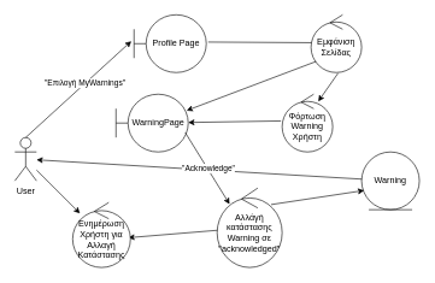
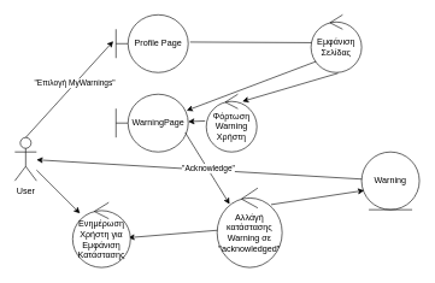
  <mxCell id="0" />
  <mxCell id="1" parent="0" />
  <mxCell id="2" value="User&lt;div&gt;&lt;br&gt;&lt;/div&gt;" style="shape=umlActor;verticalLabelPosition=bottom;verticalAlign=top;html=1;outlineConnect=0;" parent="1" vertex="1"><mxGeometry x="20" y="190" width="30" height="60" as="geometry" /></mxCell>
- <mxCell id="3" value="Profile Page" style="shape=umlBoundary;whiteSpace=wrap;html=1;" vertex="1" parent="1"><mxGeometry x="185" y="20" width="100" height="80" as="geometry" /></mxCell>
+ <mxCell id="3" value="Profile Page" style="shape=umlBoundary;whiteSpace=wrap;html=1;" vertex="1" parent="1"><mxGeometry x="160" y="20" width="100" height="80" as="geometry" /></mxCell>
  <mxCell id="4" value="" style="endArrow=classic;html=1;rounded=0;entryX=-0.038;entryY=0.457;entryDx=0;entryDy=0;entryPerimeter=0;exitX=0.5;exitY=0;exitDx=0;exitDy=0;exitPerimeter=0;" edge="1" parent="1" source="2" target="3"><mxGeometry width="50" height="50" relative="1" as="geometry"><mxPoint x="30" y="160" as="sourcePoint" /><mxPoint x="80" y="110" as="targetPoint" /></mxGeometry></mxCell>
  <mxCell id="5" value="&quot;Eπιλογή MyWarnings&quot;" style="edgeLabel;html=1;align=center;verticalAlign=middle;resizable=0;points=[];" vertex="1" connectable="0" parent="4"><mxGeometry x="0.12" y="1" relative="1" as="geometry"><mxPoint as="offset" /></mxGeometry></mxCell>
  <mxCell id="6" value="" style="endArrow=none;html=1;rounded=0;exitX=1.026;exitY=0.472;exitDx=0;exitDy=0;exitPerimeter=0;entryX=0.026;entryY=0.483;entryDx=0;entryDy=0;entryPerimeter=0;" edge="1" parent="1" source="3" target="7"><mxGeometry width="50" height="50" relative="1" as="geometry"><mxPoint x="360" y="30" as="sourcePoint" /><mxPoint x="410" y="-20" as="targetPoint" /></mxGeometry></mxCell>
  <mxCell id="7" value="Εμφάνιση Σελίδας" style="ellipse;shape=umlControl;whiteSpace=wrap;html=1;" vertex="1" parent="1"><mxGeometry x="430" y="20" width="70" height="80" as="geometry" /></mxCell>
  <mxCell id="8" value="WarningPage" style="shape=umlBoundary;whiteSpace=wrap;html=1;" vertex="1" parent="1"><mxGeometry x="160" y="130" width="100" height="80" as="geometry" /></mxCell>
  <mxCell id="9" value="Warning" style="ellipse;shape=umlEntity;whiteSpace=wrap;html=1;" vertex="1" parent="1"><mxGeometry x="500" y="210" width="80" height="80" as="geometry" /></mxCell>
  <mxCell id="10" value="" style="endArrow=classic;html=1;rounded=0;exitX=0.1;exitY=0.808;exitDx=0;exitDy=0;exitPerimeter=0;entryX=0.978;entryY=0.283;entryDx=0;entryDy=0;entryPerimeter=0;" edge="1" parent="1" source="7" target="8"><mxGeometry width="50" height="50" relative="1" as="geometry"><mxPoint x="260" y="240" as="sourcePoint" /><mxPoint x="252" y="190" as="targetPoint" /></mxGeometry></mxCell>
  <mxCell id="11" value="" style="endArrow=classic;html=1;rounded=0;" edge="1" parent="1" source="9" target="2"><mxGeometry width="50" height="50" relative="1" as="geometry"><mxPoint x="510" y="110" as="sourcePoint" /><mxPoint x="450" y="160" as="targetPoint" /></mxGeometry></mxCell>
  <mxCell id="12" value="" style="endArrow=classic;html=1;rounded=0;" edge="1" parent="1" source="2" target="18"><mxGeometry width="50" height="50" relative="1" as="geometry"><mxPoint x="70" y="220" as="sourcePoint" /><mxPoint x="120" y="170" as="targetPoint" /></mxGeometry></mxCell>
  <mxCell id="13" value="" style="endArrow=classic;html=1;rounded=0;exitX=0.958;exitY=0.663;exitDx=0;exitDy=0;exitPerimeter=0;entryX=0.191;entryY=0.202;entryDx=0;entryDy=0;entryPerimeter=0;" edge="1" parent="1" source="8" target="15"><mxGeometry width="50" height="50" relative="1" as="geometry"><mxPoint x="350" y="310" as="sourcePoint" /><mxPoint x="310" y="230" as="targetPoint" /></mxGeometry></mxCell>
  <mxCell id="14" value="&quot;Αcknowledge&quot;" style="edgeLabel;html=1;align=center;verticalAlign=middle;resizable=0;points=[];" vertex="1" connectable="0" parent="13"><mxGeometry x="0.013" y="1" relative="1" as="geometry"><mxPoint as="offset" /></mxGeometry></mxCell>
  <mxCell id="15" value="Αλλάγή κατάστασης Warning σε&lt;div&gt;&quot;acknowledged&quot;&lt;/div&gt;" style="ellipse;shape=umlControl;whiteSpace=wrap;html=1;" vertex="1" parent="1"><mxGeometry x="300" y="260" width="90" height="110" as="geometry" /></mxCell>
  <mxCell id="16" value="" style="endArrow=classic;html=1;rounded=0;exitX=0.83;exitY=0.208;exitDx=0;exitDy=0;exitPerimeter=0;entryX=0.043;entryY=0.667;entryDx=0;entryDy=0;entryPerimeter=0;" edge="1" parent="1" source="15" target="9"><mxGeometry width="50" height="50" relative="1" as="geometry"><mxPoint x="480" y="280" as="sourcePoint" /><mxPoint x="530" y="230" as="targetPoint" /></mxGeometry></mxCell>
  <mxCell id="17" value="" style="endArrow=classic;html=1;rounded=0;entryX=0.963;entryY=0.542;entryDx=0;entryDy=0;entryPerimeter=0;" edge="1" parent="1" source="15" target="18"><mxGeometry width="50" height="50" relative="1" as="geometry"><mxPoint x="170" y="330" as="sourcePoint" /><mxPoint x="220" y="310" as="targetPoint" /></mxGeometry></mxCell>
- <mxCell id="18" value="Ενημέρωση Χρήστη για Αλλαγή Κατάστασης" style="ellipse;shape=umlControl;whiteSpace=wrap;html=1;" vertex="1" parent="1"><mxGeometry x="100" y="280" width="80" height="90" as="geometry" /></mxCell>
- <mxCell id="19" value="Φόρτωση Warning Χρήστη" style="ellipse;shape=umlControl;whiteSpace=wrap;html=1;" vertex="1" parent="1"><mxGeometry x="390" y="130" width="70" height="80" as="geometry" /></mxCell>
+ <mxCell id="18" value="Ενημέρωση Χρήστη για Εμφάνιση Κατάστασης" style="ellipse;shape=umlControl;whiteSpace=wrap;html=1;" vertex="1" parent="1"><mxGeometry x="100" y="280" width="80" height="90" as="geometry" /></mxCell>
+ <mxCell id="19" value="Φόρτωση Warning Χρήστη" style="ellipse;shape=umlControl;whiteSpace=wrap;html=1;" vertex="1" parent="1"><mxGeometry x="285" y="130" width="70" height="80" as="geometry" /></mxCell>
  <mxCell id="20" value="" style="endArrow=classic;html=1;rounded=0;exitX=-0.024;exitY=0.463;exitDx=0;exitDy=0;exitPerimeter=0;" edge="1" parent="1" source="19" target="8"><mxGeometry width="50" height="50" relative="1" as="geometry"><mxPoint x="318" y="169.41" as="sourcePoint" /><mxPoint x="390" y="169.41" as="targetPoint" /></mxGeometry></mxCell>
  <mxCell id="21" value="" style="endArrow=classic;html=1;rounded=0;exitX=0.534;exitY=1.012;exitDx=0;exitDy=0;exitPerimeter=0;entryX=0.714;entryY=0.125;entryDx=0;entryDy=0;entryPerimeter=0;" edge="1" parent="1" source="7" target="19"><mxGeometry width="50" height="50" relative="1" as="geometry"><mxPoint x="520" y="180" as="sourcePoint" /><mxPoint x="570" y="130" as="targetPoint" /></mxGeometry></mxCell>
